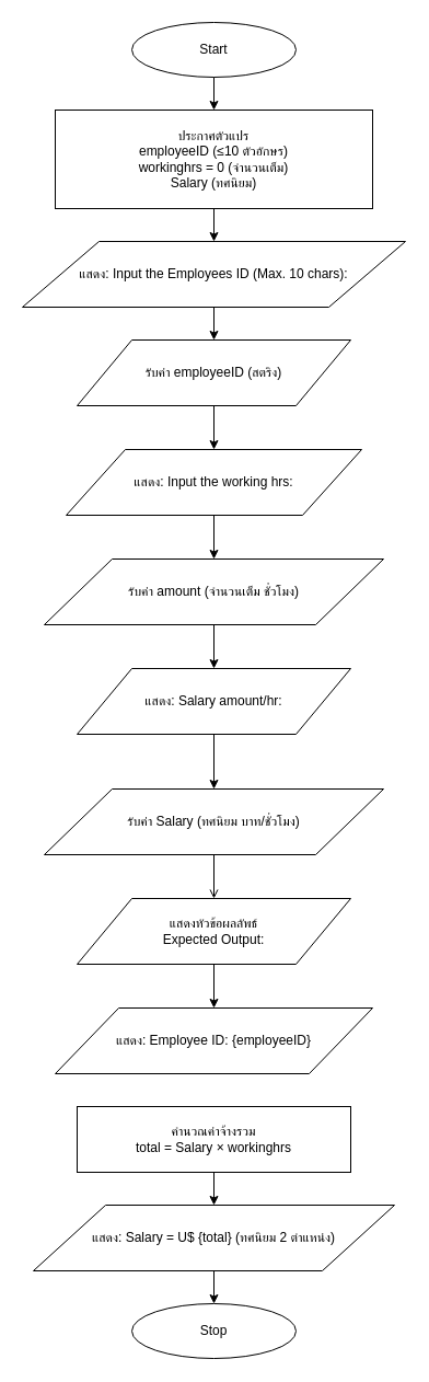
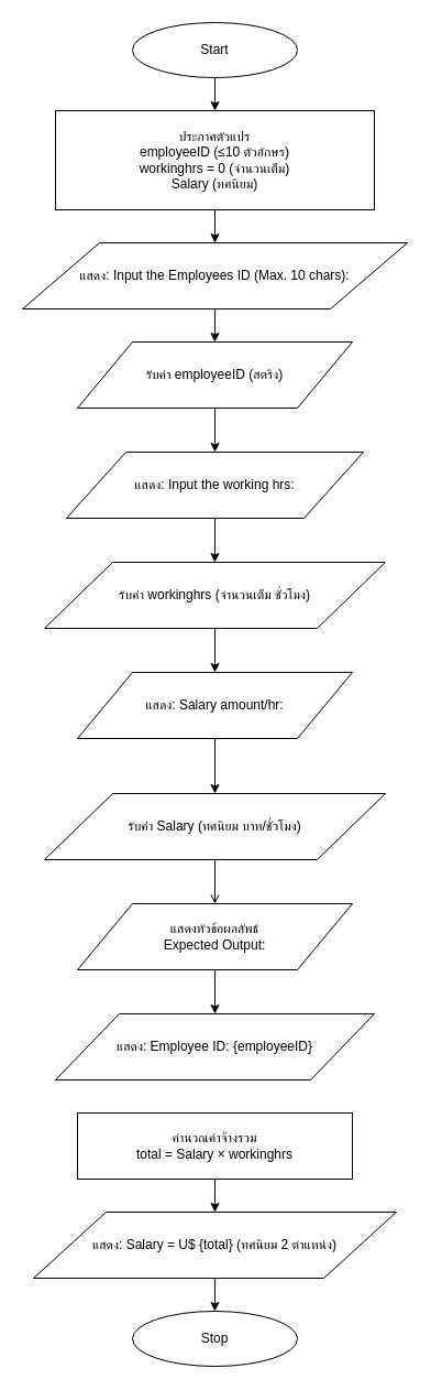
  <mxCell id="0" />
  <mxCell id="1" parent="0" />
  <mxCell id="2" value="Start" style="ellipse;whiteSpace=wrap;html=1;" vertex="1" parent="1"><mxGeometry x="120" y="20" width="150" height="50" as="geometry" /></mxCell>
  <mxCell id="3" value="ประกาศตัวแปร&#10;employeeID (≤10 ตัวอักษร)&#10;workinghrs = 0 (จำนวนเต็ม)&#10;Salary (ทศนิยม)" style="whiteSpace=wrap;html=1;" vertex="1" parent="1"><mxGeometry x="50" y="100" width="290" height="90" as="geometry" /></mxCell>
  <mxCell id="4" value="แสดง: Input the Employees ID (Max. 10 chars):" style="shape=parallelogram;perimeter=parallelogramPerimeter;whiteSpace=wrap;html=1;" vertex="1" parent="1"><mxGeometry x="20" y="220" width="350" height="60" as="geometry" /></mxCell>
  <mxCell id="5" value="รับค่า employeeID (สตริง)" style="shape=parallelogram;perimeter=parallelogramPerimeter;whiteSpace=wrap;html=1;" vertex="1" parent="1"><mxGeometry x="70" y="310" width="250" height="60" as="geometry" /></mxCell>
  <mxCell id="6" value="แสดง: Input the working hrs:" style="shape=parallelogram;perimeter=parallelogramPerimeter;whiteSpace=wrap;html=1;" vertex="1" parent="1"><mxGeometry x="60" y="410" width="270" height="60" as="geometry" /></mxCell>
- <mxCell id="7" value="รับค่า amount (จำนวนเต็ม ชั่วโมง)" style="shape=parallelogram;perimeter=parallelogramPerimeter;whiteSpace=wrap;html=1;" vertex="1" parent="1"><mxGeometry x="40" y="510" width="310" height="60" as="geometry" /></mxCell>
+ <mxCell id="7" value="รับค่า workinghrs (จำนวนเต็ม ชั่วโมง)" style="shape=parallelogram;perimeter=parallelogramPerimeter;whiteSpace=wrap;html=1;" vertex="1" parent="1"><mxGeometry x="40" y="510" width="310" height="60" as="geometry" /></mxCell>
  <mxCell id="8" value="แสดง: Salary amount/hr:" style="shape=parallelogram;perimeter=parallelogramPerimeter;whiteSpace=wrap;html=1;" vertex="1" parent="1"><mxGeometry x="70" y="610" width="250" height="60" as="geometry" /></mxCell>
  <mxCell id="9" value="รับค่า Salary (ทศนิยม บาท/ชั่วโมง)" style="shape=parallelogram;perimeter=parallelogramPerimeter;whiteSpace=wrap;html=1;" vertex="1" parent="1"><mxGeometry x="40" y="720" width="310" height="60" as="geometry" /></mxCell>
  <mxCell id="10" value="แสดงหัวข้อผลลัพธ์&#10;Expected Output:" style="shape=parallelogram;perimeter=parallelogramPerimeter;whiteSpace=wrap;html=1;" vertex="1" parent="1"><mxGeometry x="70" y="820" width="250" height="60" as="geometry" /></mxCell>
  <mxCell id="11" value="แสดง: Employee ID: {employeeID}" style="shape=parallelogram;perimeter=parallelogramPerimeter;whiteSpace=wrap;html=1;" vertex="1" parent="1"><mxGeometry x="50" y="920" width="290" height="60" as="geometry" /></mxCell>
  <mxCell id="12" value="คำนวณค่าจ้างรวม&#10;total = Salary × workinghrs" style="whiteSpace=wrap;html=1;" vertex="1" parent="1"><mxGeometry x="70" y="1010" width="250" height="60" as="geometry" /></mxCell>
  <mxCell id="13" value="แสดง: Salary = U$ {total} (ทศนิยม 2 ตำแหน่ง)" style="shape=parallelogram;perimeter=parallelogramPerimeter;whiteSpace=wrap;html=1;" vertex="1" parent="1"><mxGeometry x="30" y="1100" width="330" height="60" as="geometry" /></mxCell>
  <mxCell id="14" value="Stop" style="ellipse;whiteSpace=wrap;html=1;" vertex="1" parent="1"><mxGeometry x="120" y="1190" width="150" height="50" as="geometry" /></mxCell>
  <mxCell id="15" style="endArrow=classic;orthogonal=1;rounded=0;" edge="1" parent="1" source="2" target="3"><mxGeometry relative="1" as="geometry" /></mxCell>
  <mxCell id="16" style="endArrow=classic;orthogonal=1;rounded=0;" edge="1" parent="1" source="3" target="4"><mxGeometry relative="1" as="geometry" /></mxCell>
  <mxCell id="17" style="endArrow=classic;orthogonal=1;rounded=0;" edge="1" parent="1" source="4" target="5"><mxGeometry relative="1" as="geometry" /></mxCell>
  <mxCell id="18" style="endArrow=classic;orthogonal=1;rounded=0;" edge="1" parent="1" source="5" target="6"><mxGeometry relative="1" as="geometry" /></mxCell>
  <mxCell id="19" style="endArrow=classic;orthogonal=1;rounded=0;" edge="1" parent="1" source="6" target="7"><mxGeometry relative="1" as="geometry" /></mxCell>
  <mxCell id="20" style="endArrow=classic;orthogonal=1;rounded=0;" edge="1" parent="1" source="7" target="8"><mxGeometry relative="1" as="geometry" /></mxCell>
  <mxCell id="21" style="endArrow=classic;orthogonal=1;rounded=0;" edge="1" parent="1" source="8" target="9"><mxGeometry relative="1" as="geometry" /></mxCell>
  <mxCell id="22" style="endArrow=open;orthogonal=1;rounded=0;" edge="1" parent="1" source="9" target="10"><mxGeometry relative="1" as="geometry" /></mxCell>
  <mxCell id="23" style="endArrow=classic;orthogonal=1;rounded=0;" edge="1" parent="1" source="10" target="11"><mxGeometry relative="1" as="geometry" /></mxCell>
  <mxCell id="24" style="endArrow=classic;orthogonal=1;rounded=0;" edge="1" parent="1" source="12" target="13"><mxGeometry relative="1" as="geometry" /></mxCell>
  <mxCell id="25" style="endArrow=classic;orthogonal=1;rounded=0;" edge="1" parent="1" source="13" target="14"><mxGeometry relative="1" as="geometry" /></mxCell>
